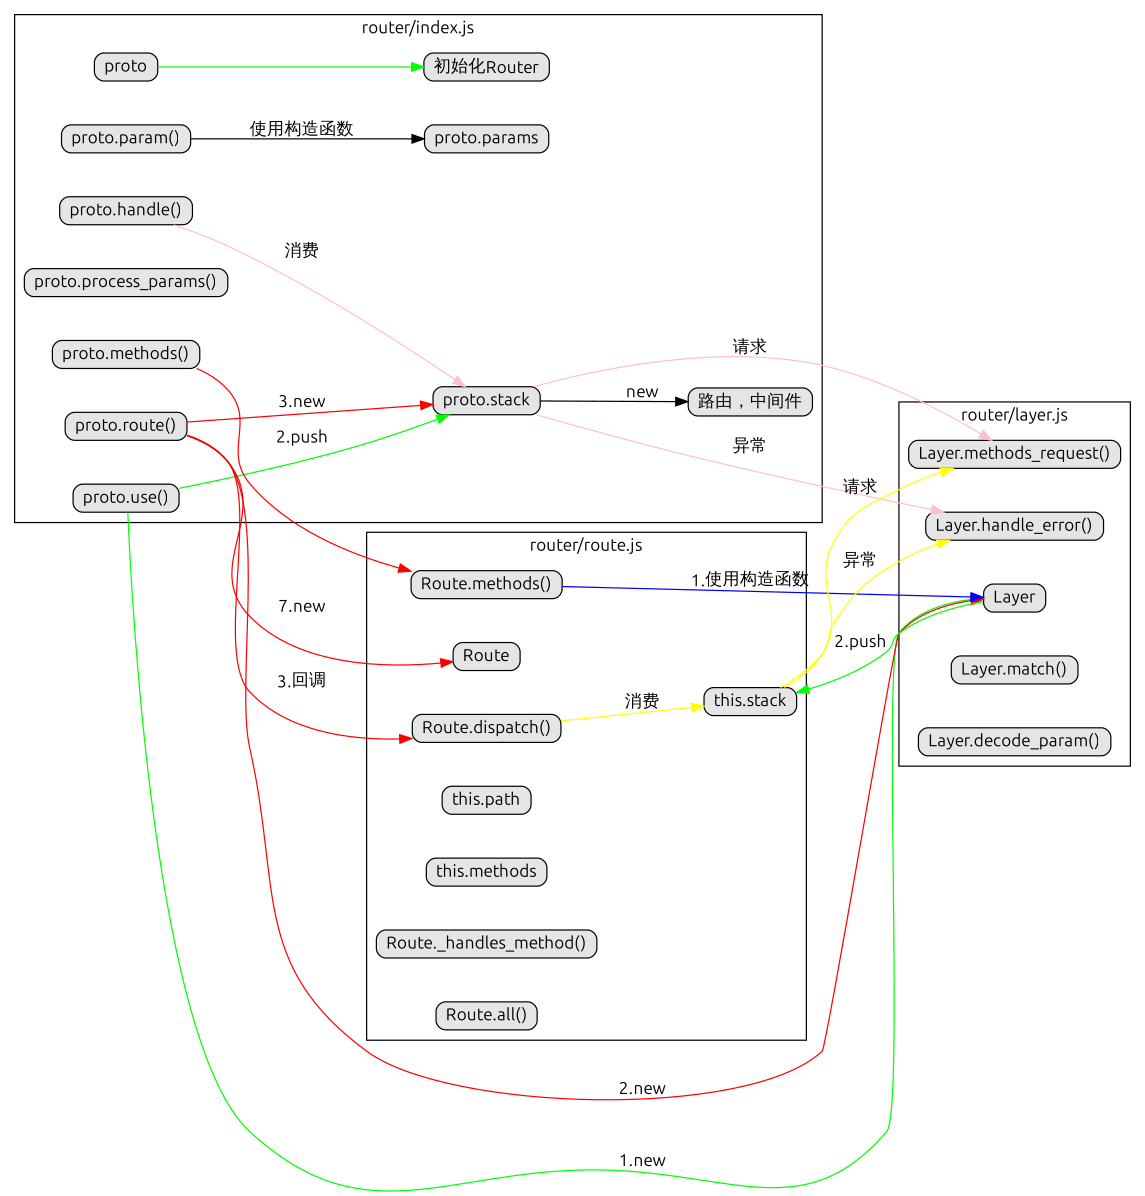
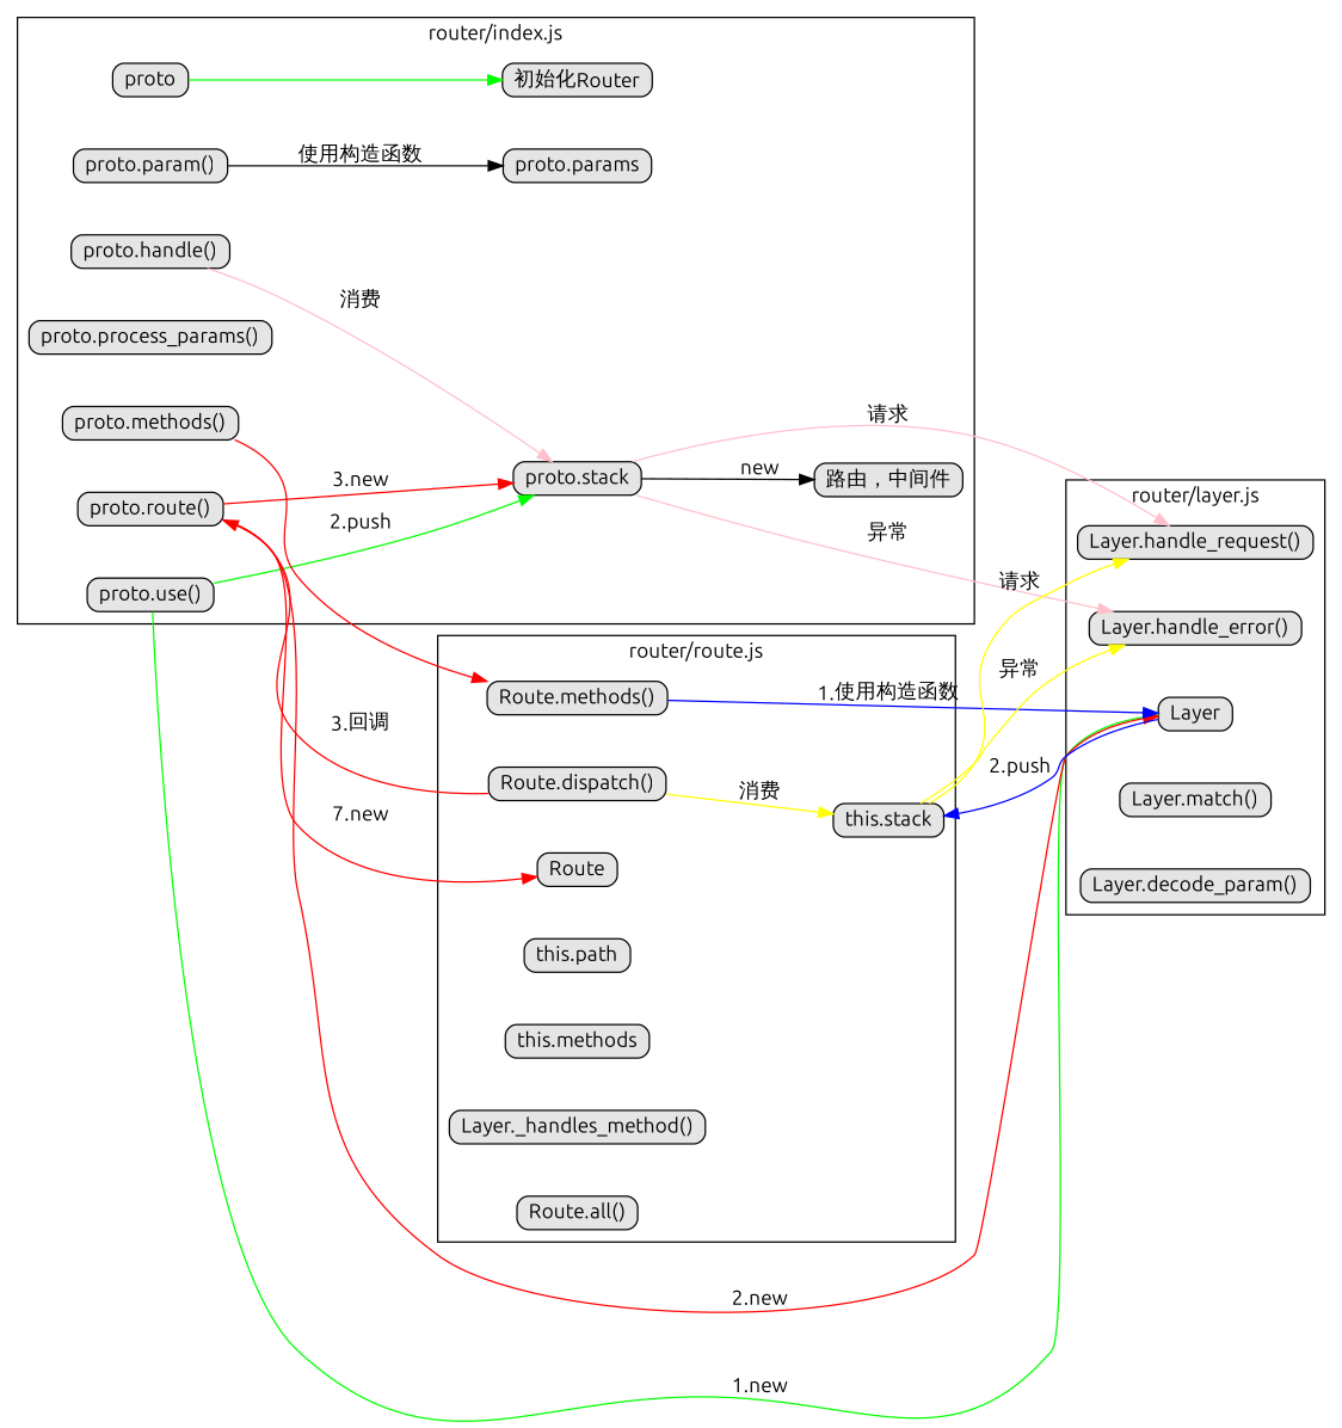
  digraph {
    compound=true
    fixedsize=true
    fontname=Ubuntu
    nodesep=0.5
    rankdir=LR
    node [concentrate=true fillcolor="#E5E5E5" fontname=Ubuntu shape=box style="rounded,filled"]
    edge [color=red fontname=Ubuntu]
    proto [height=0 width=0]
    "初始化Router" [height=0 width=0]
    "proto.params" [height=0 width=0]
    "proto.stack" [height=0 width=0]
    "路由，中间件" [height=0 width=0]
    "proto.param()" [height=0 width=0]
    "proto.handle()" [height=0 width=0]
    "proto.process_params()" [height=0 width=0]
    "proto.use()" [height=0 width=0]
    "proto.route()" [height=0 width=0]
    "proto.methods()" [height=0 width=0]
    "Layer.handle_error()" [height=0 width=0]
-   "Layer.handle_request()" [height=0 width=0 label="Layer.methods_request()"]
+   "Layer.handle_request()" [height=0 width=0]
    Layer [height=0 width=0]
    "Layer.match()" [height=0 width=0]
    "Layer.decode_param()" [height=0 width=0]
    Route [height=0 width=0]
    "Route.dispatch()" [height=0 width=0]
    "Route.methods()" [height=0 width=0]
    "this.path" [height=0 width=0]
    "this.stack" [height=0 width=0]
    "this.methods" [height=0 width=0]
-   "Route._handles_method()" [height=0 width=0]
+   "Route._handles_method()" [height=0 width=0 label="Layer._handles_method()"]
    "Route.all()" [height=0 width=0]
    subgraph cluster_1 {
      label="router/index.js"
      proto
      "初始化Router"
      "proto.params"
      "proto.stack"
      "路由，中间件"
      "proto.param()"
      "proto.handle()"
      "proto.process_params()"
      "proto.use()"
      "proto.route()"
      "proto.methods()"
    }
    subgraph cluster_2 {
      label="router/layer.js"
      "Layer.handle_error()"
      "Layer.handle_request()"
      Layer
      "Layer.match()"
      "Layer.decode_param()"
    }
    subgraph cluster_3 {
      label="router/route.js"
      Route
      "Route.dispatch()"
      "Route.methods()"
      "this.path"
      "this.stack"
      "this.methods"
      "Route._handles_method()"
      "Route.all()"
    }
    proto -> "初始化Router" [color=green]
    "proto.stack" -> "路由，中间件" [label=new color=""]
    "proto.stack" -> "Layer.handle_error()" [color=pink label="异常"]
    "proto.stack" -> "Layer.handle_request()" [color=pink label="请求"]
    "proto.param()" -> "proto.params" [label="使用构造函数" color=""]
    "proto.handle()" -> "proto.stack" [color=pink label="消费"]
    "proto.use()" -> "proto.stack" [color=green label="2.push"]
    "proto.use()" -> Layer [color=green label="1.new"]
    "proto.route()" -> "proto.stack" [label="3.new"]
    "proto.route()" -> Layer [label="2.new"]
    "proto.route()" -> Route [label="7.new"]
-   "proto.route()" -> "Route.dispatch()" [label="3.回调"]
+   "Route.dispatch()" -> "proto.route()" [label="3.回调"]
    "proto.methods()" -> "Route.methods()"
-   Layer -> "this.stack" [color=green label="2.push"]
+   Layer -> "this.stack" [color=blue label="2.push"]
    "Route.dispatch()" -> "this.stack" [color=yellow label="消费"]
    "Route.methods()" -> Layer [color=blue label="1.使用构造函数"]
    "this.stack" -> "Layer.handle_error()" [color=yellow label="异常"]
    "this.stack" -> "Layer.handle_request()" [color=yellow label="请求"]
  }
